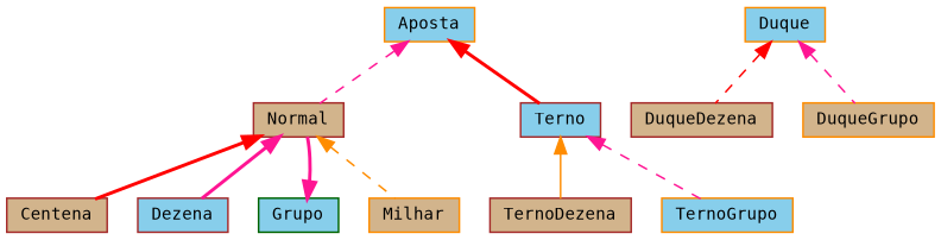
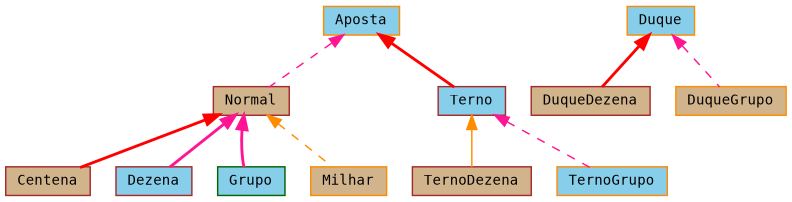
  digraph {
    fontname="DejaVu Sans Mono"
    rankdir=TB
    node [color=brown fillcolor=skyblue fontname="DejaVu Sans Mono" fontsize=10 shape=record style=filled]
    edge [color=deeppink dir=back fontname="DejaVu Sans Mono" fontsize=10 labelfontname=Helvetica labelfontsize=10 style=bold]
    n1 [color=darkorange height=0.2 label=Aposta width=0.4]
    n2 [fillcolor=tan height=0.2 label=Normal width=0.4]
    n3 [height=0.2 label=Terno width=0.4]
    n4 [color=darkorange height=0.2 label=Duque width=0.4]
    n5 [fillcolor=tan height=0.2 label=DuqueDezena width=0.4]
    n6 [color=darkorange fillcolor=tan height=0.2 label=DuqueGrupo width=0.4]
    n7 [fillcolor=tan height=0.2 label=Centena width=0.4]
    n8 [height=0.2 label=Dezena width=0.4]
    n9 [color=darkgreen height=0.2 label=Grupo width=0.4]
    n10 [color=darkorange fillcolor=tan height=0.2 label=Milhar width=0.4]
    n11 [fillcolor=tan height=0.2 label=TernoDezena width=0.4]
    n12 [color=darkorange height=0.2 label=TernoGrupo width=0.4]
    n1 -> n2 [style=dashed]
    n1 -> n3 [color=red]
    n2 -> n7 [color=red]
    n2 -> n8
-   n9 -> n2
+   n2 -> n9
    n2 -> n10 [color=darkorange style=dashed]
    n3 -> n11 [color=darkorange style=solid]
    n3 -> n12 [style=dashed]
-   n4 -> n5 [color=red style=dashed]
+   n4 -> n5 [color=red]
    n4 -> n6 [style=dashed]
  }
